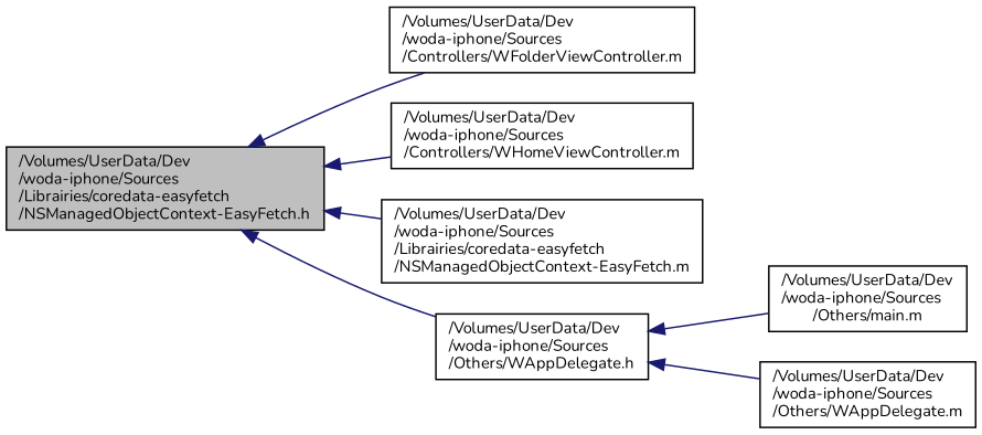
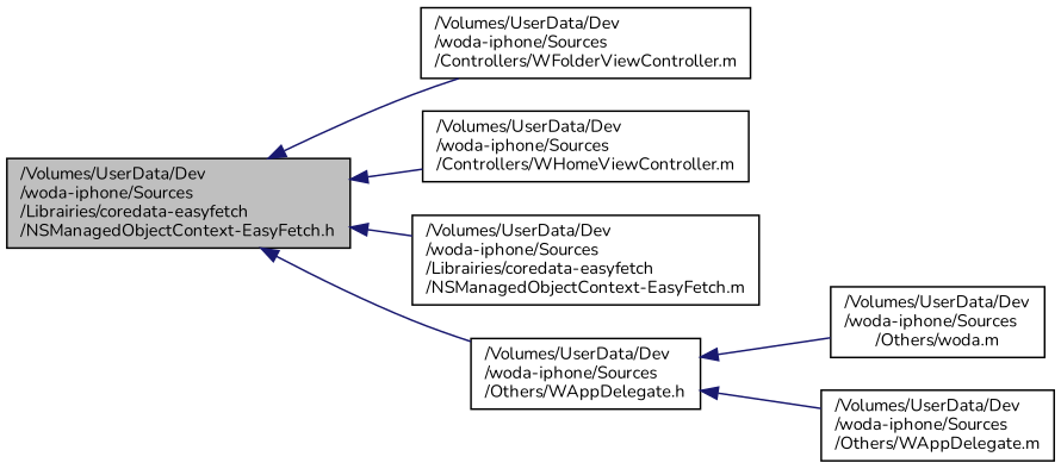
  digraph {
    rankdir=LR
    fontname=Nunito
    node [color=black fillcolor=white fontname=Nunito fontsize=10 shape=record style=filled]
    edge [color=midnightblue dir=back fontname=Nunito fontsize=10 labelfontname=Helvetica labelfontsize=10 style=solid]
    n1 [fillcolor=grey75 fontcolor=black height=0.2 label="/Volumes/UserData/Dev\l/woda-iphone/Sources\l/Librairies/coredata-easyfetch\l/NSManagedObjectContext-EasyFetch.h" width=0.4]
    n2 [height=0.2 label="/Volumes/UserData/Dev\l/woda-iphone/Sources\l/Controllers/WFolderViewController.m" width=0.4]
    n3 [height=0.2 label="/Volumes/UserData/Dev\l/woda-iphone/Sources\l/Controllers/WHomeViewController.m" width=0.4]
    n4 [height=0.2 label="/Volumes/UserData/Dev\l/woda-iphone/Sources\l/Librairies/coredata-easyfetch\l/NSManagedObjectContext-EasyFetch.m" width=0.4]
    n5 [height=0.2 label="/Volumes/UserData/Dev\l/woda-iphone/Sources\l/Others/WAppDelegate.h" width=0.4]
-   n6 [height=0.2 label="/Volumes/UserData/Dev\l/woda-iphone/Sources\l/Others/main.m" width=0.4]
+   n6 [height=0.2 label="/Volumes/UserData/Dev\l/woda-iphone/Sources\l/Others/woda.m" width=0.4]
    n7 [height=0.2 label="/Volumes/UserData/Dev\l/woda-iphone/Sources\l/Others/WAppDelegate.m" width=0.4]
    n1 -> n2
    n1 -> n3
    n1 -> n4
    n1 -> n5
    n5 -> n6
    n5 -> n7
  }
